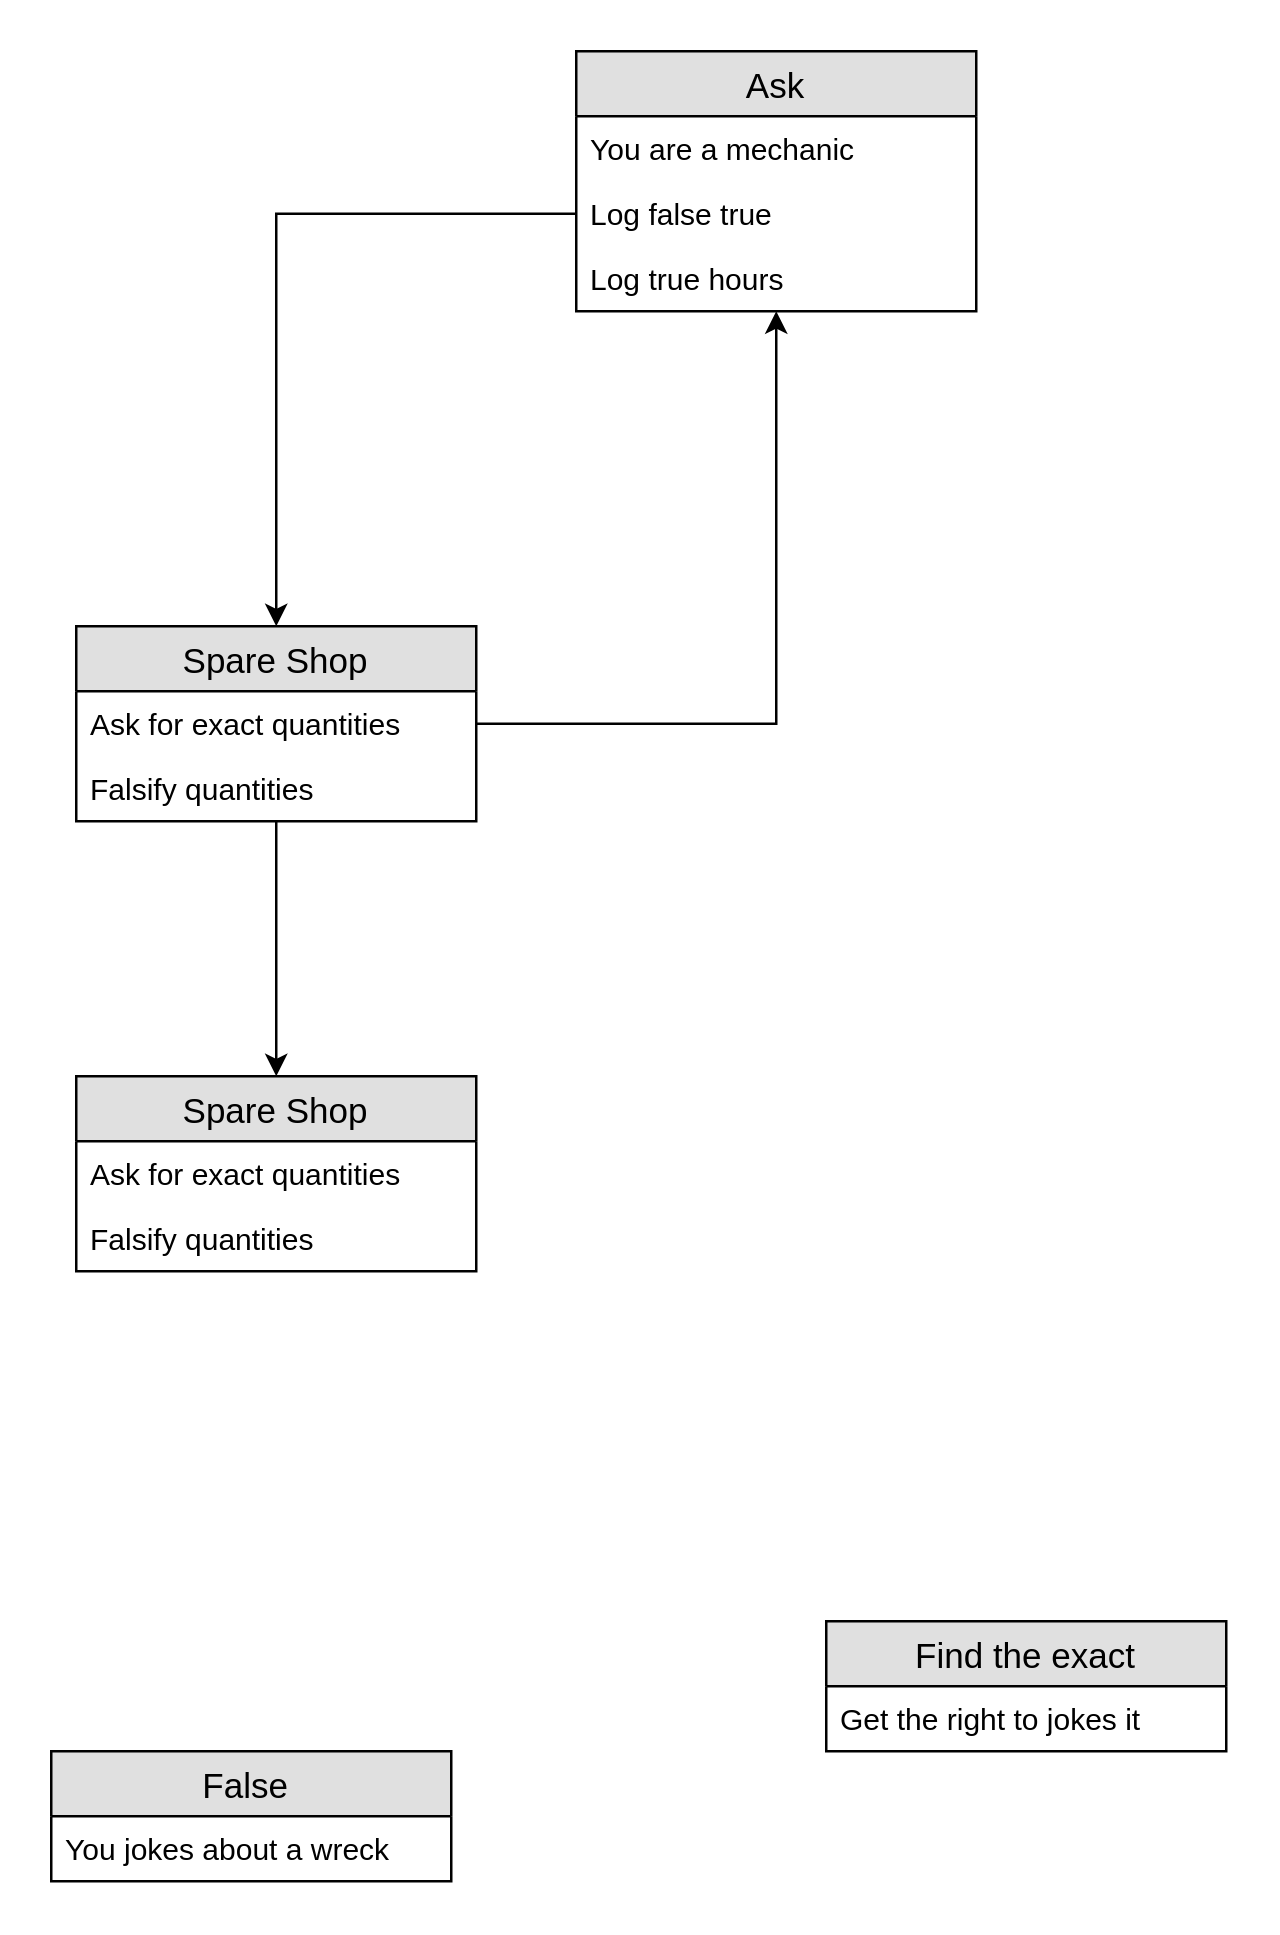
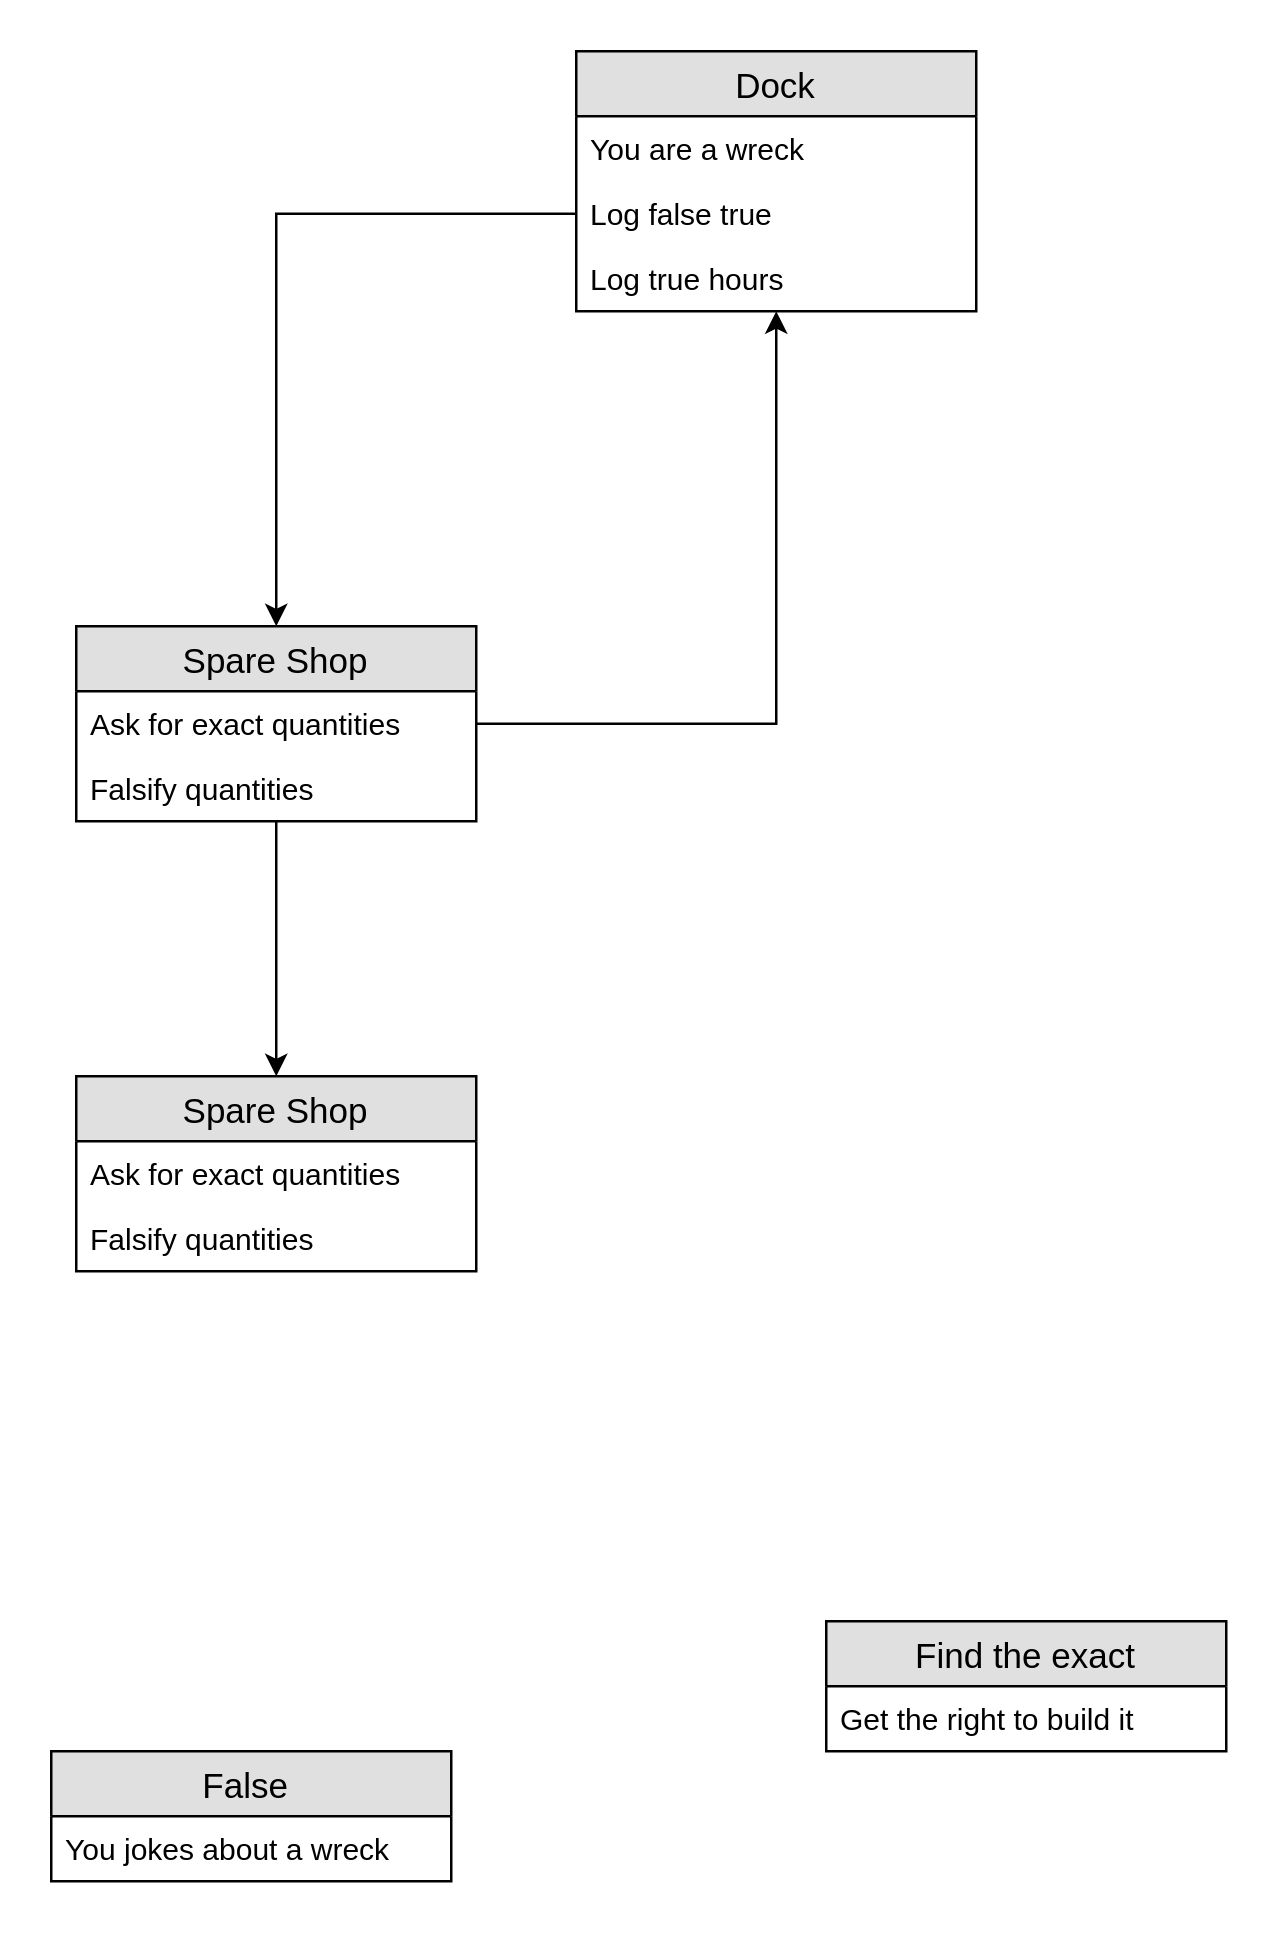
  <mxCell id="0" />
  <mxCell id="1" parent="0" />
  <mxCell id="2" value="" style="edgeStyle=orthogonalEdgeStyle;rounded=0;orthogonalLoop=1;jettySize=auto;html=1;" edge="1" parent="1" source="5" target="9"><mxGeometry relative="1" as="geometry" /></mxCell>
- <mxCell id="3" value="Ask" style="swimlane;fontStyle=0;childLayout=stackLayout;horizontal=1;startSize=26;fillColor=#e0e0e0;horizontalStack=0;resizeParent=1;resizeParentMax=0;resizeLast=0;collapsible=1;marginBottom=0;swimlaneFillColor=#ffffff;align=center;fontSize=14;" vertex="1" parent="1"><mxGeometry x="230" y="20" width="160" height="104" as="geometry" /></mxCell>
- <mxCell id="4" value="You are a mechanic" style="text;strokeColor=none;fillColor=none;spacingLeft=4;spacingRight=4;overflow=hidden;rotatable=0;points=[[0,0.5],[1,0.5]];portConstraint=eastwest;fontSize=12;" vertex="1" parent="3"><mxGeometry y="26" width="160" height="26" as="geometry" /></mxCell>
+ <mxCell id="3" value="Dock" style="swimlane;fontStyle=0;childLayout=stackLayout;horizontal=1;startSize=26;fillColor=#e0e0e0;horizontalStack=0;resizeParent=1;resizeParentMax=0;resizeLast=0;collapsible=1;marginBottom=0;swimlaneFillColor=#ffffff;align=center;fontSize=14;" vertex="1" parent="1"><mxGeometry x="230" y="20" width="160" height="104" as="geometry" /></mxCell>
+ <mxCell id="4" value="You are a wreck" style="text;strokeColor=none;fillColor=none;spacingLeft=4;spacingRight=4;overflow=hidden;rotatable=0;points=[[0,0.5],[1,0.5]];portConstraint=eastwest;fontSize=12;" vertex="1" parent="3"><mxGeometry y="26" width="160" height="26" as="geometry" /></mxCell>
  <mxCell id="5" value="Log false true" style="text;strokeColor=none;fillColor=none;spacingLeft=4;spacingRight=4;overflow=hidden;rotatable=0;points=[[0,0.5],[1,0.5]];portConstraint=eastwest;fontSize=12;" vertex="1" parent="3"><mxGeometry y="52" width="160" height="26" as="geometry" /></mxCell>
  <mxCell id="6" value="Log true hours" style="text;strokeColor=none;fillColor=none;spacingLeft=4;spacingRight=4;overflow=hidden;rotatable=0;points=[[0,0.5],[1,0.5]];portConstraint=eastwest;fontSize=12;" vertex="1" parent="3"><mxGeometry y="78" width="160" height="26" as="geometry" /></mxCell>
  <mxCell id="7" value="" style="edgeStyle=orthogonalEdgeStyle;rounded=0;orthogonalLoop=1;jettySize=auto;html=1;" edge="1" parent="1" source="9" target="3"><mxGeometry relative="1" as="geometry"><mxPoint x="340" y="236" as="targetPoint" /></mxGeometry></mxCell>
  <mxCell id="8" value="" style="edgeStyle=orthogonalEdgeStyle;rounded=0;orthogonalLoop=1;jettySize=auto;html=1;" edge="1" parent="1" source="9" target="12"><mxGeometry relative="1" as="geometry" /></mxCell>
  <mxCell id="9" value="Spare Shop" style="swimlane;fontStyle=0;childLayout=stackLayout;horizontal=1;startSize=26;fillColor=#e0e0e0;horizontalStack=0;resizeParent=1;resizeParentMax=0;resizeLast=0;collapsible=1;marginBottom=0;swimlaneFillColor=#ffffff;align=center;fontSize=14;" vertex="1" parent="1"><mxGeometry x="30" y="250" width="160" height="78" as="geometry" /></mxCell>
  <mxCell id="10" value="Ask for exact quantities" style="text;strokeColor=none;fillColor=none;spacingLeft=4;spacingRight=4;overflow=hidden;rotatable=0;points=[[0,0.5],[1,0.5]];portConstraint=eastwest;fontSize=12;" vertex="1" parent="9"><mxGeometry y="26" width="160" height="26" as="geometry" /></mxCell>
  <mxCell id="11" value="Falsify quantities" style="text;strokeColor=none;fillColor=none;spacingLeft=4;spacingRight=4;overflow=hidden;rotatable=0;points=[[0,0.5],[1,0.5]];portConstraint=eastwest;fontSize=12;" vertex="1" parent="9"><mxGeometry y="52" width="160" height="26" as="geometry" /></mxCell>
  <mxCell id="12" value="Spare Shop" style="swimlane;fontStyle=0;childLayout=stackLayout;horizontal=1;startSize=26;fillColor=#e0e0e0;horizontalStack=0;resizeParent=1;resizeParentMax=0;resizeLast=0;collapsible=1;marginBottom=0;swimlaneFillColor=#ffffff;align=center;fontSize=14;" vertex="1" parent="1"><mxGeometry x="30" y="430" width="160" height="78" as="geometry" /></mxCell>
  <mxCell id="13" value="Ask for exact quantities" style="text;strokeColor=none;fillColor=none;spacingLeft=4;spacingRight=4;overflow=hidden;rotatable=0;points=[[0,0.5],[1,0.5]];portConstraint=eastwest;fontSize=12;" vertex="1" parent="12"><mxGeometry y="26" width="160" height="26" as="geometry" /></mxCell>
  <mxCell id="14" value="Falsify quantities" style="text;strokeColor=none;fillColor=none;spacingLeft=4;spacingRight=4;overflow=hidden;rotatable=0;points=[[0,0.5],[1,0.5]];portConstraint=eastwest;fontSize=12;" vertex="1" parent="12"><mxGeometry y="52" width="160" height="26" as="geometry" /></mxCell>
  <mxCell id="15" value="False " style="swimlane;fontStyle=0;childLayout=stackLayout;horizontal=1;startSize=26;fillColor=#e0e0e0;horizontalStack=0;resizeParent=1;resizeParentMax=0;resizeLast=0;collapsible=1;marginBottom=0;swimlaneFillColor=#ffffff;align=center;fontSize=14;" vertex="1" parent="1"><mxGeometry x="20" y="700" width="160" height="52" as="geometry" /></mxCell>
  <mxCell id="16" value="You jokes about a wreck" style="text;strokeColor=none;fillColor=none;spacingLeft=4;spacingRight=4;overflow=hidden;rotatable=0;points=[[0,0.5],[1,0.5]];portConstraint=eastwest;fontSize=12;" vertex="1" parent="15"><mxGeometry y="26" width="160" height="26" as="geometry" /></mxCell>
  <mxCell id="17" value="Find the exact" style="swimlane;fontStyle=0;childLayout=stackLayout;horizontal=1;startSize=26;fillColor=#e0e0e0;horizontalStack=0;resizeParent=1;resizeParentMax=0;resizeLast=0;collapsible=1;marginBottom=0;swimlaneFillColor=#ffffff;align=center;fontSize=14;" vertex="1" parent="1"><mxGeometry x="330" y="648" width="160" height="52" as="geometry" /></mxCell>
- <mxCell id="18" value="Get the right to jokes it" style="text;strokeColor=none;fillColor=none;spacingLeft=4;spacingRight=4;overflow=hidden;rotatable=0;points=[[0,0.5],[1,0.5]];portConstraint=eastwest;fontSize=12;" vertex="1" parent="17"><mxGeometry y="26" width="160" height="26" as="geometry" /></mxCell>
+ <mxCell id="18" value="Get the right to build it" style="text;strokeColor=none;fillColor=none;spacingLeft=4;spacingRight=4;overflow=hidden;rotatable=0;points=[[0,0.5],[1,0.5]];portConstraint=eastwest;fontSize=12;" vertex="1" parent="17"><mxGeometry y="26" width="160" height="26" as="geometry" /></mxCell>
